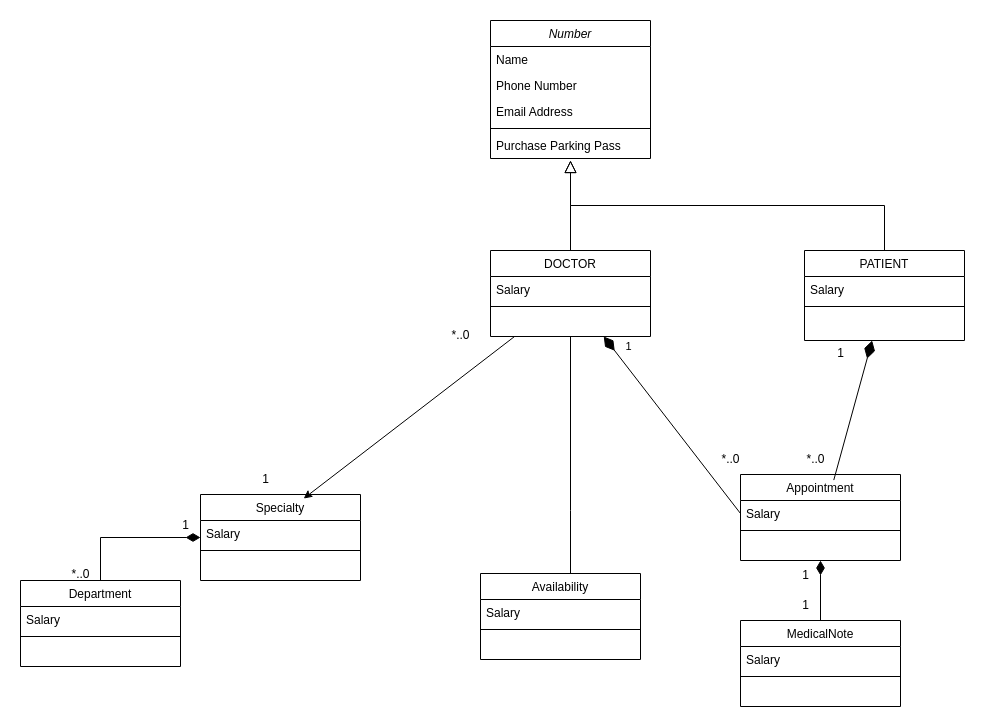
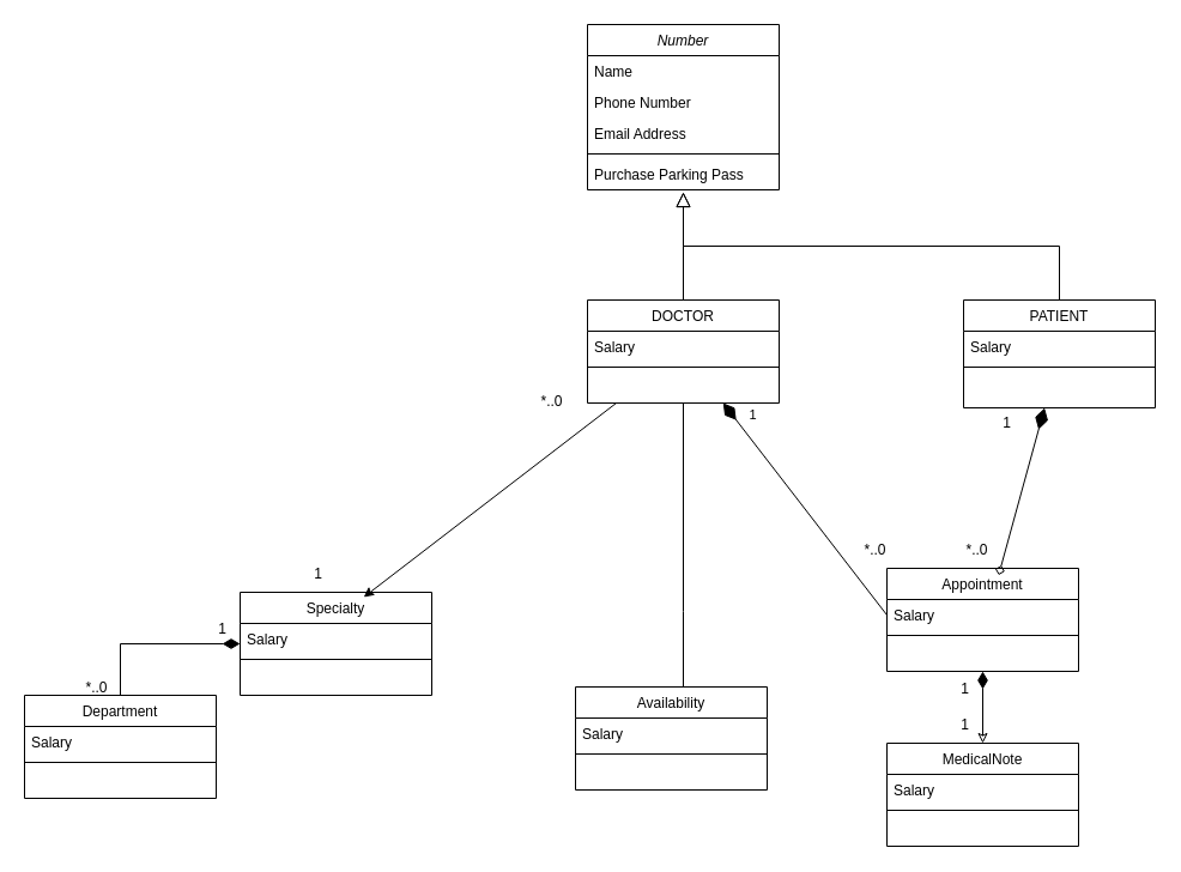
  <mxCell id="0" />
  <mxCell id="1" parent="0" />
  <mxCell id="2" value="Number" style="swimlane;fontStyle=2;align=center;verticalAlign=top;childLayout=stackLayout;horizontal=1;startSize=26;horizontalStack=0;resizeParent=1;resizeLast=0;collapsible=1;marginBottom=0;rounded=0;shadow=0;strokeWidth=1;" vertex="1" parent="1"><mxGeometry x="490" y="20" width="160" height="138" as="geometry"><mxRectangle x="230" y="140" width="160" height="26" as="alternateBounds" /></mxGeometry></mxCell>
  <mxCell id="3" value="Name" style="text;align=left;verticalAlign=top;spacingLeft=4;spacingRight=4;overflow=hidden;rotatable=0;points=[[0,0.5],[1,0.5]];portConstraint=eastwest;" vertex="1" parent="2"><mxGeometry y="26" width="160" height="26" as="geometry" /></mxCell>
  <mxCell id="4" value="Phone Number" style="text;align=left;verticalAlign=top;spacingLeft=4;spacingRight=4;overflow=hidden;rotatable=0;points=[[0,0.5],[1,0.5]];portConstraint=eastwest;rounded=0;shadow=0;html=0;" vertex="1" parent="2"><mxGeometry y="52" width="160" height="26" as="geometry" /></mxCell>
  <mxCell id="5" value="Email Address" style="text;align=left;verticalAlign=top;spacingLeft=4;spacingRight=4;overflow=hidden;rotatable=0;points=[[0,0.5],[1,0.5]];portConstraint=eastwest;rounded=0;shadow=0;html=0;" vertex="1" parent="2"><mxGeometry y="78" width="160" height="26" as="geometry" /></mxCell>
  <mxCell id="6" value="" style="line;html=1;strokeWidth=1;align=left;verticalAlign=middle;spacingTop=-1;spacingLeft=3;spacingRight=3;rotatable=0;labelPosition=right;points=[];portConstraint=eastwest;" vertex="1" parent="2"><mxGeometry y="104" width="160" height="8" as="geometry" /></mxCell>
  <mxCell id="7" value="Purchase Parking Pass" style="text;align=left;verticalAlign=top;spacingLeft=4;spacingRight=4;overflow=hidden;rotatable=0;points=[[0,0.5],[1,0.5]];portConstraint=eastwest;" vertex="1" parent="2"><mxGeometry y="112" width="160" height="26" as="geometry" /></mxCell>
  <mxCell id="8" value="PATIENT" style="swimlane;fontStyle=0;align=center;verticalAlign=top;childLayout=stackLayout;horizontal=1;startSize=26;horizontalStack=0;resizeParent=1;resizeLast=0;collapsible=1;marginBottom=0;rounded=0;shadow=0;strokeWidth=1;" vertex="1" parent="1"><mxGeometry x="804" y="250" width="160" height="90" as="geometry"><mxRectangle x="340" y="380" width="170" height="26" as="alternateBounds" /></mxGeometry></mxCell>
  <mxCell id="9" value="" style="endArrow=block;endSize=10;endFill=0;shadow=0;strokeWidth=1;rounded=0;curved=0;edgeStyle=elbowEdgeStyle;elbow=vertical;" edge="1" parent="8" source="15"><mxGeometry width="160" relative="1" as="geometry"><mxPoint x="-170" y="23" as="sourcePoint" /><mxPoint x="-234" y="-90" as="targetPoint" /></mxGeometry></mxCell>
  <mxCell id="10" value="Salary" style="text;align=left;verticalAlign=top;spacingLeft=4;spacingRight=4;overflow=hidden;rotatable=0;points=[[0,0.5],[1,0.5]];portConstraint=eastwest;" vertex="1" parent="8"><mxGeometry y="26" width="160" height="26" as="geometry" /></mxCell>
  <mxCell id="11" value="" style="line;html=1;strokeWidth=1;align=left;verticalAlign=middle;spacingTop=-1;spacingLeft=3;spacingRight=3;rotatable=0;labelPosition=right;points=[];portConstraint=eastwest;" vertex="1" parent="8"><mxGeometry y="52" width="160" height="8" as="geometry" /></mxCell>
  <mxCell id="12" value="" style="endArrow=block;endSize=10;endFill=0;shadow=0;strokeWidth=1;rounded=0;curved=0;edgeStyle=elbowEdgeStyle;elbow=vertical;" edge="1" parent="1" source="8"><mxGeometry width="160" relative="1" as="geometry"><mxPoint x="480" y="273" as="sourcePoint" /><mxPoint x="570" y="160" as="targetPoint" /></mxGeometry></mxCell>
  <mxCell id="13" style="rounded=0;orthogonalLoop=1;jettySize=auto;html=1;entryX=0;entryY=0.5;entryDx=0;entryDy=0;endArrow=none;endFill=0;startArrow=diamondThin;startFill=1;startSize=15;" edge="1" parent="1" source="15" target="35"><mxGeometry relative="1" as="geometry" /></mxCell>
  <mxCell id="14" value="1" style="edgeLabel;html=1;align=center;verticalAlign=middle;resizable=0;points=[];" vertex="1" connectable="0" parent="13"><mxGeometry x="-0.685" y="4" relative="1" as="geometry"><mxPoint y="-16" as="offset" /></mxGeometry></mxCell>
  <mxCell id="15" value="DOCTOR" style="swimlane;fontStyle=0;align=center;verticalAlign=top;childLayout=stackLayout;horizontal=1;startSize=26;horizontalStack=0;resizeParent=1;resizeLast=0;collapsible=1;marginBottom=0;rounded=0;shadow=0;strokeWidth=1;" vertex="1" parent="1"><mxGeometry x="490" y="250" width="160" height="86" as="geometry"><mxRectangle x="340" y="380" width="170" height="26" as="alternateBounds" /></mxGeometry></mxCell>
  <mxCell id="16" value="Salary" style="text;align=left;verticalAlign=top;spacingLeft=4;spacingRight=4;overflow=hidden;rotatable=0;points=[[0,0.5],[1,0.5]];portConstraint=eastwest;" vertex="1" parent="15"><mxGeometry y="26" width="160" height="26" as="geometry" /></mxCell>
  <mxCell id="17" value="" style="line;html=1;strokeWidth=1;align=left;verticalAlign=middle;spacingTop=-1;spacingLeft=3;spacingRight=3;rotatable=0;labelPosition=right;points=[];portConstraint=eastwest;" vertex="1" parent="15"><mxGeometry y="52" width="160" height="8" as="geometry" /></mxCell>
  <mxCell id="18" style="edgeStyle=orthogonalEdgeStyle;rounded=0;orthogonalLoop=1;jettySize=auto;html=1;entryX=0.5;entryY=0;entryDx=0;entryDy=0;endArrow=none;endFill=0;startArrow=diamondThin;startFill=1;endSize=18;startSize=12;" edge="1" parent="1" source="19" target="22"><mxGeometry relative="1" as="geometry" /></mxCell>
  <mxCell id="19" value="Specialty" style="swimlane;fontStyle=0;align=center;verticalAlign=top;childLayout=stackLayout;horizontal=1;startSize=26;horizontalStack=0;resizeParent=1;resizeLast=0;collapsible=1;marginBottom=0;rounded=0;shadow=0;strokeWidth=1;" vertex="1" parent="1"><mxGeometry x="200" y="494" width="160" height="86" as="geometry"><mxRectangle x="340" y="380" width="170" height="26" as="alternateBounds" /></mxGeometry></mxCell>
  <mxCell id="20" value="Salary" style="text;align=left;verticalAlign=top;spacingLeft=4;spacingRight=4;overflow=hidden;rotatable=0;points=[[0,0.5],[1,0.5]];portConstraint=eastwest;" vertex="1" parent="19"><mxGeometry y="26" width="160" height="26" as="geometry" /></mxCell>
  <mxCell id="21" value="" style="line;html=1;strokeWidth=1;align=left;verticalAlign=middle;spacingTop=-1;spacingLeft=3;spacingRight=3;rotatable=0;labelPosition=right;points=[];portConstraint=eastwest;" vertex="1" parent="19"><mxGeometry y="52" width="160" height="8" as="geometry" /></mxCell>
  <mxCell id="22" value="Department" style="swimlane;fontStyle=0;align=center;verticalAlign=top;childLayout=stackLayout;horizontal=1;startSize=26;horizontalStack=0;resizeParent=1;resizeLast=0;collapsible=1;marginBottom=0;rounded=0;shadow=0;strokeWidth=1;" vertex="1" parent="1"><mxGeometry x="20" y="580" width="160" height="86" as="geometry"><mxRectangle x="340" y="380" width="170" height="26" as="alternateBounds" /></mxGeometry></mxCell>
  <mxCell id="23" value="Salary" style="text;align=left;verticalAlign=top;spacingLeft=4;spacingRight=4;overflow=hidden;rotatable=0;points=[[0,0.5],[1,0.5]];portConstraint=eastwest;" vertex="1" parent="22"><mxGeometry y="26" width="160" height="26" as="geometry" /></mxCell>
  <mxCell id="24" value="" style="line;html=1;strokeWidth=1;align=left;verticalAlign=middle;spacingTop=-1;spacingLeft=3;spacingRight=3;rotatable=0;labelPosition=right;points=[];portConstraint=eastwest;" vertex="1" parent="22"><mxGeometry y="52" width="160" height="8" as="geometry" /></mxCell>
  <mxCell id="25" value="1" style="text;html=1;align=center;verticalAlign=middle;resizable=0;points=[];autosize=1;strokeColor=none;fillColor=none;" vertex="1" parent="1"><mxGeometry x="250" y="464" width="30" height="30" as="geometry" /></mxCell>
  <mxCell id="26" value="*..0" style="text;html=1;align=center;verticalAlign=middle;resizable=0;points=[];autosize=1;strokeColor=none;fillColor=none;" vertex="1" parent="1"><mxGeometry x="440" y="320" width="40" height="30" as="geometry" /></mxCell>
  <mxCell id="27" value="1" style="text;html=1;align=center;verticalAlign=middle;resizable=0;points=[];autosize=1;strokeColor=none;fillColor=none;" vertex="1" parent="1"><mxGeometry x="170" y="510" width="30" height="30" as="geometry" /></mxCell>
  <mxCell id="28" value="*..0" style="text;html=1;align=center;verticalAlign=middle;resizable=0;points=[];autosize=1;strokeColor=none;fillColor=none;" vertex="1" parent="1"><mxGeometry x="60" y="559" width="40" height="30" as="geometry" /></mxCell>
  <mxCell id="29" style="edgeStyle=orthogonalEdgeStyle;rounded=0;orthogonalLoop=1;jettySize=auto;html=1;entryX=0.5;entryY=1;entryDx=0;entryDy=0;endArrow=none;endFill=0;" edge="1" parent="1" source="30" target="15"><mxGeometry relative="1" as="geometry"><Array as="points"><mxPoint x="570" y="510" /><mxPoint x="570" y="510" /></Array></mxGeometry></mxCell>
  <mxCell id="30" value="Availability" style="swimlane;fontStyle=0;align=center;verticalAlign=top;childLayout=stackLayout;horizontal=1;startSize=26;horizontalStack=0;resizeParent=1;resizeLast=0;collapsible=1;marginBottom=0;rounded=0;shadow=0;strokeWidth=1;" vertex="1" parent="1"><mxGeometry x="480" y="573" width="160" height="86" as="geometry"><mxRectangle x="340" y="380" width="170" height="26" as="alternateBounds" /></mxGeometry></mxCell>
  <mxCell id="31" value="Salary" style="text;align=left;verticalAlign=top;spacingLeft=4;spacingRight=4;overflow=hidden;rotatable=0;points=[[0,0.5],[1,0.5]];portConstraint=eastwest;" vertex="1" parent="30"><mxGeometry y="26" width="160" height="26" as="geometry" /></mxCell>
  <mxCell id="32" value="" style="line;html=1;strokeWidth=1;align=left;verticalAlign=middle;spacingTop=-1;spacingLeft=3;spacingRight=3;rotatable=0;labelPosition=right;points=[];portConstraint=eastwest;" vertex="1" parent="30"><mxGeometry y="52" width="160" height="8" as="geometry" /></mxCell>
- <mxCell id="33" style="rounded=0;orthogonalLoop=1;jettySize=auto;html=1;entryX=0.5;entryY=0;entryDx=0;entryDy=0;startArrow=diamondThin;startFill=1;endArrow=none;endFill=0;startSize=12;" edge="1" parent="1" source="34" target="37"><mxGeometry relative="1" as="geometry" /></mxCell>
+ <mxCell id="33" style="rounded=0;orthogonalLoop=1;jettySize=auto;html=1;entryX=0.5;entryY=0;entryDx=0;entryDy=0;startArrow=diamondThin;startFill=1;endArrow=classic;endFill=0;startSize=12;" edge="1" parent="1" source="34" target="37"><mxGeometry relative="1" as="geometry" /></mxCell>
  <mxCell id="34" value="Appointment" style="swimlane;fontStyle=0;align=center;verticalAlign=top;childLayout=stackLayout;horizontal=1;startSize=26;horizontalStack=0;resizeParent=1;resizeLast=0;collapsible=1;marginBottom=0;rounded=0;shadow=0;strokeWidth=1;" vertex="1" parent="1"><mxGeometry x="740" y="474" width="160" height="86" as="geometry"><mxRectangle x="340" y="380" width="170" height="26" as="alternateBounds" /></mxGeometry></mxCell>
  <mxCell id="35" value="Salary" style="text;align=left;verticalAlign=top;spacingLeft=4;spacingRight=4;overflow=hidden;rotatable=0;points=[[0,0.5],[1,0.5]];portConstraint=eastwest;" vertex="1" parent="34"><mxGeometry y="26" width="160" height="26" as="geometry" /></mxCell>
  <mxCell id="36" value="" style="line;html=1;strokeWidth=1;align=left;verticalAlign=middle;spacingTop=-1;spacingLeft=3;spacingRight=3;rotatable=0;labelPosition=right;points=[];portConstraint=eastwest;" vertex="1" parent="34"><mxGeometry y="52" width="160" height="8" as="geometry" /></mxCell>
  <mxCell id="37" value="MedicalNote" style="swimlane;fontStyle=0;align=center;verticalAlign=top;childLayout=stackLayout;horizontal=1;startSize=26;horizontalStack=0;resizeParent=1;resizeLast=0;collapsible=1;marginBottom=0;rounded=0;shadow=0;strokeWidth=1;" vertex="1" parent="1"><mxGeometry x="740" y="620" width="160" height="86" as="geometry"><mxRectangle x="340" y="380" width="170" height="26" as="alternateBounds" /></mxGeometry></mxCell>
  <mxCell id="38" value="Salary" style="text;align=left;verticalAlign=top;spacingLeft=4;spacingRight=4;overflow=hidden;rotatable=0;points=[[0,0.5],[1,0.5]];portConstraint=eastwest;" vertex="1" parent="37"><mxGeometry y="26" width="160" height="26" as="geometry" /></mxCell>
  <mxCell id="39" value="" style="line;html=1;strokeWidth=1;align=left;verticalAlign=middle;spacingTop=-1;spacingLeft=3;spacingRight=3;rotatable=0;labelPosition=right;points=[];portConstraint=eastwest;" vertex="1" parent="37"><mxGeometry y="52" width="160" height="8" as="geometry" /></mxCell>
- <mxCell id="40" style="rounded=0;orthogonalLoop=1;jettySize=auto;html=1;entryX=0.583;entryY=0.065;entryDx=0;entryDy=0;entryPerimeter=0;endArrow=none;endFill=0;startArrow=diamondThin;startFill=1;startSize=16;" edge="1" parent="1" source="8" target="34"><mxGeometry relative="1" as="geometry" /></mxCell>
+ <mxCell id="40" style="rounded=0;orthogonalLoop=1;jettySize=auto;html=1;entryX=0.583;entryY=0.065;entryDx=0;entryDy=0;entryPerimeter=0;endArrow=diamond;endFill=0;startArrow=diamondThin;startFill=1;startSize=16;" edge="1" parent="1" source="8" target="34"><mxGeometry relative="1" as="geometry" /></mxCell>
  <mxCell id="41" value="*..0" style="text;html=1;align=center;verticalAlign=middle;resizable=0;points=[];autosize=1;strokeColor=none;fillColor=none;" vertex="1" parent="1"><mxGeometry x="795" y="444" width="40" height="30" as="geometry" /></mxCell>
  <mxCell id="42" value="1" style="text;html=1;align=center;verticalAlign=middle;resizable=0;points=[];autosize=1;strokeColor=none;fillColor=none;" vertex="1" parent="1"><mxGeometry x="825" y="338" width="30" height="30" as="geometry" /></mxCell>
  <mxCell id="43" value="1" style="text;html=1;align=center;verticalAlign=middle;resizable=0;points=[];autosize=1;strokeColor=none;fillColor=none;" vertex="1" parent="1"><mxGeometry x="790" y="560" width="30" height="30" as="geometry" /></mxCell>
  <mxCell id="44" value="1" style="text;html=1;align=center;verticalAlign=middle;resizable=0;points=[];autosize=1;strokeColor=none;fillColor=none;" vertex="1" parent="1"><mxGeometry x="790" y="590" width="30" height="30" as="geometry" /></mxCell>
  <mxCell id="45" value="*..0" style="text;html=1;align=center;verticalAlign=middle;resizable=0;points=[];autosize=1;strokeColor=none;fillColor=none;" vertex="1" parent="1"><mxGeometry x="710" y="444" width="40" height="30" as="geometry" /></mxCell>
  <mxCell id="46" style="rounded=0;orthogonalLoop=1;jettySize=auto;html=1;entryX=0.645;entryY=0.047;entryDx=0;entryDy=0;entryPerimeter=0;" edge="1" parent="1" source="15" target="19"><mxGeometry relative="1" as="geometry" /></mxCell>
